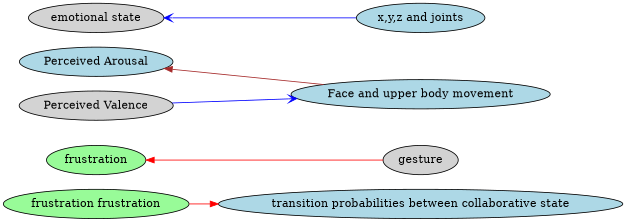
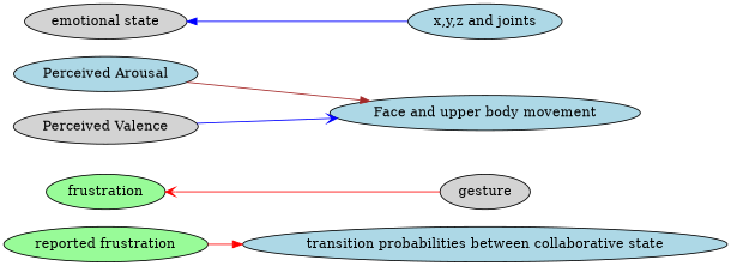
  digraph {
    rankdir=RL
    splines=true
    node [fillcolor=lightblue style=filled]
    edge [arrowhead=normal color=red]
    "transition probabilities between collaborative state"
    gesture [fillcolor=lightgrey]
    "Face and upper body movement"
    n4 [label="x,y,z and joints"]
-   "reported frustration" [fillcolor=palegreen label="frustration frustration"]
+   "reported frustration" [fillcolor=palegreen]
    "emotional state" [fillcolor=lightgrey]
    "Perceived Arousal"
    "Perceived Valence" [fillcolor=lightgrey]
    frustration [fillcolor=palegreen]
    subgraph sub_1 {
      rank=same
      "transition probabilities between collaborative state"
      gesture
      "Face and upper body movement"
      n4
    }
    subgraph sub_2 {
      rank=same
      "reported frustration"
      "emotional state"
      "Perceived Arousal"
      "Perceived Valence"
      frustration
    }
-   gesture -> frustration
-   "Face and upper body movement" -> "Perceived Arousal" [color=brown]
-   n4 -> "emotional state" [arrowhead=vee color=blue]
+   gesture -> frustration [arrowhead=vee]
+   "Perceived Arousal" -> "Face and upper body movement" [color=brown]
+   n4 -> "emotional state" [color=blue]
    "reported frustration" -> "transition probabilities between collaborative state"
    "Perceived Valence" -> "Face and upper body movement" [arrowhead=vee color=blue]
  }
